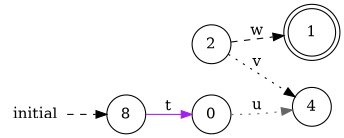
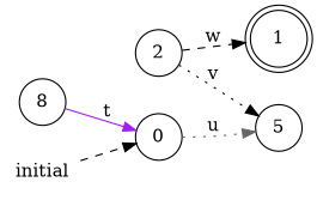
  digraph {
    rankdir=LR
    node [shape=circle]
    edge [color=black style=dotted]
    0 [height=0.5 width=0.5]
-   4 [height=0.5 width=0.5]
+   4 [height=0.5 width=0.5 label=5]
    2 [height=0.5 width=0.5]
    1 [height=0.61111 shape=doublecircle width=0.61111]
    n5 [height=0.5 label=8 width=0.5]
    initial [height=0.5 shape=plaintext width=0.75]
    0 -> 4 [color=gray40 label=u]
    2 -> 4 [label=v]
    2 -> 1 [label=w style=dashed]
    n5 -> 0 [color=purple label=t style=solid]
-   initial -> n5 [style=dashed]
+   initial -> 0 [style=dashed]
  }
